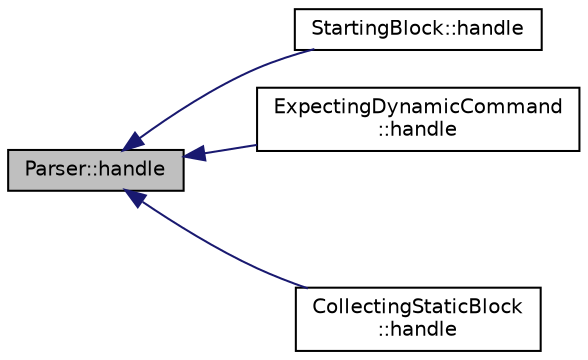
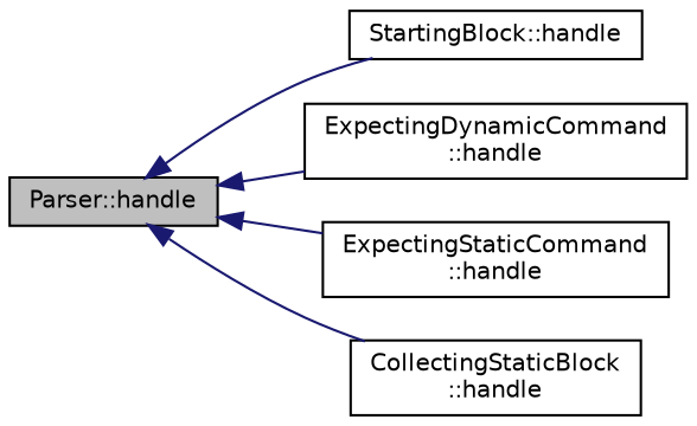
  digraph {
    rankdir=LR
    node [color=black fillcolor=white fontname=Helvetica fontsize=10 shape=record style=filled]
    edge [color=midnightblue dir=back fontname=Helvetica fontsize=10 labelfontname=Helvetica labelfontsize=10 style=solid]
    n1 [fillcolor=grey75 fontcolor=black height=0.2 label="Parser::handle" width=0.4]
    n2 [height=0.2 label="StartingBlock::handle" width=0.4]
    n3 [height=0.2 label="ExpectingDynamicCommand\l::handle" width=0.4]
+   n4 [height=0.2 label="ExpectingStaticCommand\l::handle" width=0.4]
    n5 [height=0.2 label="CollectingStaticBlock\l::handle" width=0.4]
    n1 -> n2
    n1 -> n3
+   n1 -> n4
    n1 -> n5
  }
